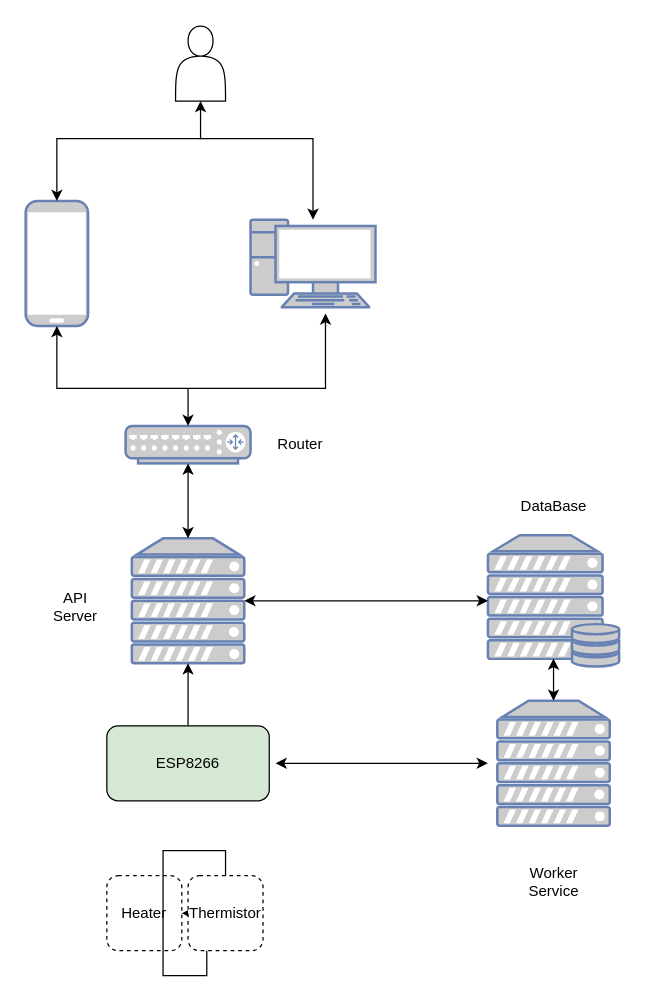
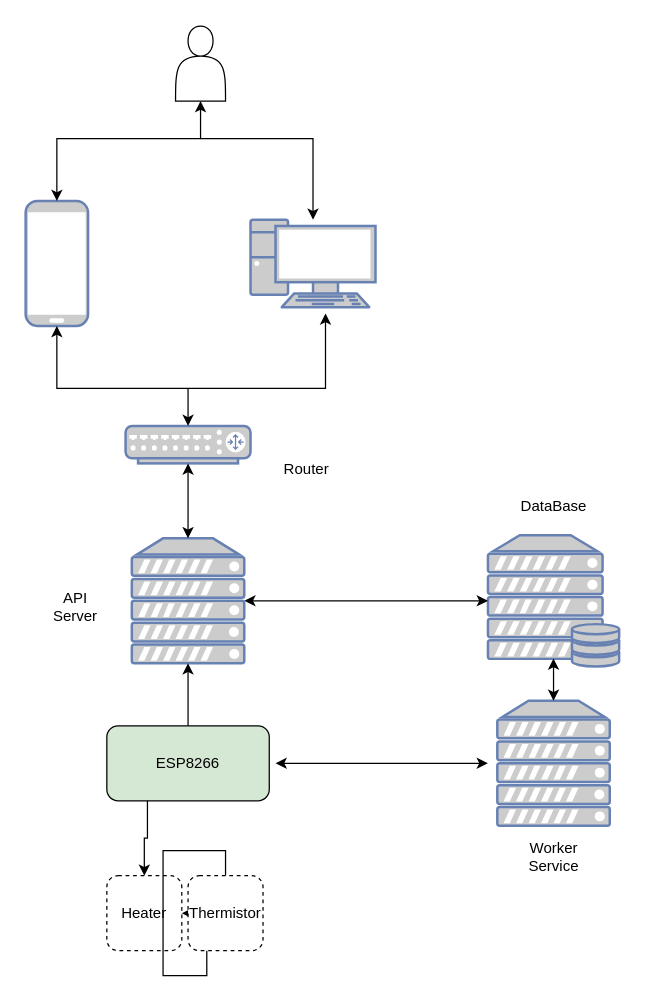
  <mxCell id="0" />
  <mxCell id="1" parent="0" />
  <mxCell id="2" value="" style="shape=actor;whiteSpace=wrap;html=1;" parent="1" vertex="1"><mxGeometry x="140" y="20" width="40" height="60" as="geometry" /></mxCell>
  <mxCell id="3" value="" style="fontColor=#0066CC;verticalAlign=top;verticalLabelPosition=bottom;labelPosition=center;align=center;html=1;outlineConnect=0;fillColor=#CCCCCC;strokeColor=#6881B3;gradientColor=none;gradientDirection=north;strokeWidth=2;shape=mxgraph.networks.server;" parent="1" vertex="1"><mxGeometry x="105" y="430" width="90" height="100" as="geometry" /></mxCell>
  <mxCell id="4" value="" style="fontColor=#0066CC;verticalAlign=top;verticalLabelPosition=bottom;labelPosition=center;align=center;html=1;outlineConnect=0;fillColor=#CCCCCC;strokeColor=#6881B3;gradientColor=none;gradientDirection=north;strokeWidth=2;shape=mxgraph.networks.server_storage;" parent="1" vertex="1"><mxGeometry x="390" y="427.5" width="105" height="105" as="geometry" /></mxCell>
  <mxCell id="5" value="" style="fontColor=#0066CC;verticalAlign=top;verticalLabelPosition=bottom;labelPosition=center;align=center;html=1;outlineConnect=0;fillColor=#CCCCCC;strokeColor=#6881B3;gradientColor=none;gradientDirection=north;strokeWidth=2;shape=mxgraph.networks.mobile;" parent="1" vertex="1"><mxGeometry x="20" y="160" width="50" height="100" as="geometry" /></mxCell>
  <mxCell id="6" value="" style="fontColor=#0066CC;verticalAlign=top;verticalLabelPosition=bottom;labelPosition=center;align=center;html=1;outlineConnect=0;fillColor=#CCCCCC;strokeColor=#6881B3;gradientColor=none;gradientDirection=north;strokeWidth=2;shape=mxgraph.networks.pc;" parent="1" vertex="1"><mxGeometry x="200" y="175" width="100" height="70" as="geometry" /></mxCell>
  <mxCell id="7" value="" style="fontColor=#0066CC;verticalAlign=top;verticalLabelPosition=bottom;labelPosition=center;align=center;html=1;outlineConnect=0;fillColor=#CCCCCC;strokeColor=#6881B3;gradientColor=none;gradientDirection=north;strokeWidth=2;shape=mxgraph.networks.server;" parent="1" vertex="1"><mxGeometry x="397.5" y="560" width="90" height="100" as="geometry" /></mxCell>
  <mxCell id="8" value="" style="fontColor=#0066CC;verticalAlign=top;verticalLabelPosition=bottom;labelPosition=center;align=center;html=1;outlineConnect=0;fillColor=#CCCCCC;strokeColor=#6881B3;gradientColor=none;gradientDirection=north;strokeWidth=2;shape=mxgraph.networks.router;" parent="1" vertex="1"><mxGeometry x="100" y="340" width="100" height="30" as="geometry" /></mxCell>
  <mxCell id="9" style="edgeStyle=orthogonalEdgeStyle;rounded=0;orthogonalLoop=1;jettySize=auto;html=1;exitX=0.5;exitY=0;exitDx=0;exitDy=0;entryX=0.5;entryY=1;entryDx=0;entryDy=0;entryPerimeter=0;" parent="1" source="11" target="3" edge="1"><mxGeometry relative="1" as="geometry" /></mxCell>
+ <mxCell id="10" style="edgeStyle=orthogonalEdgeStyle;rounded=0;orthogonalLoop=1;jettySize=auto;html=1;exitX=0.25;exitY=1;exitDx=0;exitDy=0;entryX=0.5;entryY=0;entryDx=0;entryDy=0;" parent="1" source="11" target="12" edge="1"><mxGeometry relative="1" as="geometry" /></mxCell>
  <mxCell id="11" value="ESP8266" style="rounded=1;whiteSpace=wrap;html=1;fillColor=#d5e8d4;" parent="1" vertex="1"><mxGeometry x="85" y="580" width="130" height="60" as="geometry" /></mxCell>
  <mxCell id="12" value="Heater" style="rounded=1;whiteSpace=wrap;html=1;dashed=1;" parent="1" vertex="1"><mxGeometry x="85" y="700" width="60" height="60" as="geometry" /></mxCell>
  <mxCell id="13" style="edgeStyle=orthogonalEdgeStyle;rounded=0;orthogonalLoop=1;jettySize=auto;html=1;exitX=0.5;exitY=0;exitDx=0;exitDy=0;" parent="1" source="14" target="12" edge="1"><mxGeometry relative="1" as="geometry" /></mxCell>
  <mxCell id="14" value="Thermistor" style="rounded=1;whiteSpace=wrap;html=1;dashed=1;" parent="1" vertex="1"><mxGeometry x="150" y="700" width="60" height="60" as="geometry" /></mxCell>
  <mxCell id="15" value="DataBase" style="text;html=1;strokeColor=none;fillColor=none;align=center;verticalAlign=middle;whiteSpace=wrap;rounded=0;" vertex="1" parent="1"><mxGeometry x="412.5" y="390" width="60" height="30" as="geometry" /></mxCell>
- <mxCell id="16" value="Worker Service" style="text;html=1;strokeColor=none;fillColor=none;align=center;verticalAlign=middle;whiteSpace=wrap;rounded=0;" vertex="1" parent="1"><mxGeometry x="412.5" y="690" width="60" height="30" as="geometry" /></mxCell>
+ <mxCell id="16" value="Worker Service" style="text;html=1;strokeColor=none;fillColor=none;align=center;verticalAlign=middle;whiteSpace=wrap;rounded=0;" vertex="1" parent="1"><mxGeometry x="412.5" y="670" width="60" height="30" as="geometry" /></mxCell>
  <mxCell id="17" value="API Server" style="text;html=1;strokeColor=none;fillColor=none;align=center;verticalAlign=middle;whiteSpace=wrap;rounded=0;" vertex="1" parent="1"><mxGeometry x="30" y="470" width="60" height="30" as="geometry" /></mxCell>
- <mxCell id="18" value="Router" style="text;html=1;strokeColor=none;fillColor=none;align=center;verticalAlign=middle;whiteSpace=wrap;rounded=0;" vertex="1" parent="1"><mxGeometry x="210" y="340" width="60" height="30" as="geometry" /></mxCell>
+ <mxCell id="18" value="Router" style="text;html=1;strokeColor=none;fillColor=none;align=center;verticalAlign=middle;whiteSpace=wrap;rounded=0;" vertex="1" parent="1"><mxGeometry x="215" y="360" width="60" height="30" as="geometry" /></mxCell>
  <mxCell id="19" value="" style="endArrow=classic;startArrow=classic;html=1;rounded=0;" edge="1" parent="1"><mxGeometry width="50" height="50" relative="1" as="geometry"><mxPoint x="220" y="610" as="sourcePoint" /><mxPoint x="390" y="610" as="targetPoint" /></mxGeometry></mxCell>
  <mxCell id="20" value="" style="endArrow=classic;startArrow=classic;html=1;rounded=0;exitX=0.5;exitY=0;exitDx=0;exitDy=0;exitPerimeter=0;entryX=0.5;entryY=0.94;entryDx=0;entryDy=0;entryPerimeter=0;" edge="1" parent="1" source="7" target="4"><mxGeometry width="50" height="50" relative="1" as="geometry"><mxPoint x="350" y="410" as="sourcePoint" /><mxPoint x="400" y="360" as="targetPoint" /></mxGeometry></mxCell>
  <mxCell id="21" value="" style="endArrow=classic;startArrow=classic;html=1;rounded=0;entryX=0;entryY=0.5;entryDx=0;entryDy=0;entryPerimeter=0;exitX=1;exitY=0.5;exitDx=0;exitDy=0;exitPerimeter=0;" edge="1" parent="1" source="3" target="4"><mxGeometry width="50" height="50" relative="1" as="geometry"><mxPoint x="350" y="410" as="sourcePoint" /><mxPoint x="400" y="360" as="targetPoint" /></mxGeometry></mxCell>
  <mxCell id="22" value="" style="endArrow=classic;startArrow=classic;html=1;rounded=0;exitX=0.5;exitY=0;exitDx=0;exitDy=0;exitPerimeter=0;entryX=0.5;entryY=1;entryDx=0;entryDy=0;entryPerimeter=0;" edge="1" parent="1" source="3" target="8"><mxGeometry width="50" height="50" relative="1" as="geometry"><mxPoint x="350" y="410" as="sourcePoint" /><mxPoint x="400" y="360" as="targetPoint" /></mxGeometry></mxCell>
  <mxCell id="23" value="" style="endArrow=classic;html=1;rounded=0;entryX=0.5;entryY=0;entryDx=0;entryDy=0;entryPerimeter=0;" edge="1" parent="1" target="8"><mxGeometry width="50" height="50" relative="1" as="geometry"><mxPoint x="150" y="310" as="sourcePoint" /><mxPoint x="400" y="360" as="targetPoint" /></mxGeometry></mxCell>
  <mxCell id="24" value="" style="endArrow=classic;html=1;rounded=0;entryX=0.5;entryY=1;entryDx=0;entryDy=0;entryPerimeter=0;" edge="1" parent="1" target="5"><mxGeometry width="50" height="50" relative="1" as="geometry"><mxPoint x="150" y="310" as="sourcePoint" /><mxPoint x="400" y="360" as="targetPoint" /><Array as="points"><mxPoint x="65" y="310" /><mxPoint x="45" y="310" /></Array></mxGeometry></mxCell>
  <mxCell id="25" value="" style="endArrow=classic;html=1;rounded=0;entryX=0.6;entryY=1.071;entryDx=0;entryDy=0;entryPerimeter=0;" edge="1" parent="1" target="6"><mxGeometry width="50" height="50" relative="1" as="geometry"><mxPoint x="150" y="310" as="sourcePoint" /><mxPoint x="400" y="360" as="targetPoint" /><Array as="points"><mxPoint x="260" y="310" /></Array></mxGeometry></mxCell>
  <mxCell id="26" value="" style="endArrow=classic;startArrow=classic;html=1;rounded=0;entryX=0.5;entryY=1;entryDx=0;entryDy=0;" edge="1" parent="1" source="6" target="2"><mxGeometry width="50" height="50" relative="1" as="geometry"><mxPoint x="280" y="140" as="sourcePoint" /><mxPoint x="400" y="360" as="targetPoint" /><Array as="points"><mxPoint x="250" y="110" /><mxPoint x="160" y="110" /></Array></mxGeometry></mxCell>
  <mxCell id="27" value="" style="endArrow=classic;html=1;rounded=0;entryX=0.5;entryY=0;entryDx=0;entryDy=0;entryPerimeter=0;" edge="1" parent="1" target="5"><mxGeometry width="50" height="50" relative="1" as="geometry"><mxPoint x="160" y="110" as="sourcePoint" /><mxPoint x="400" y="360" as="targetPoint" /><Array as="points"><mxPoint x="45" y="110" /></Array></mxGeometry></mxCell>
